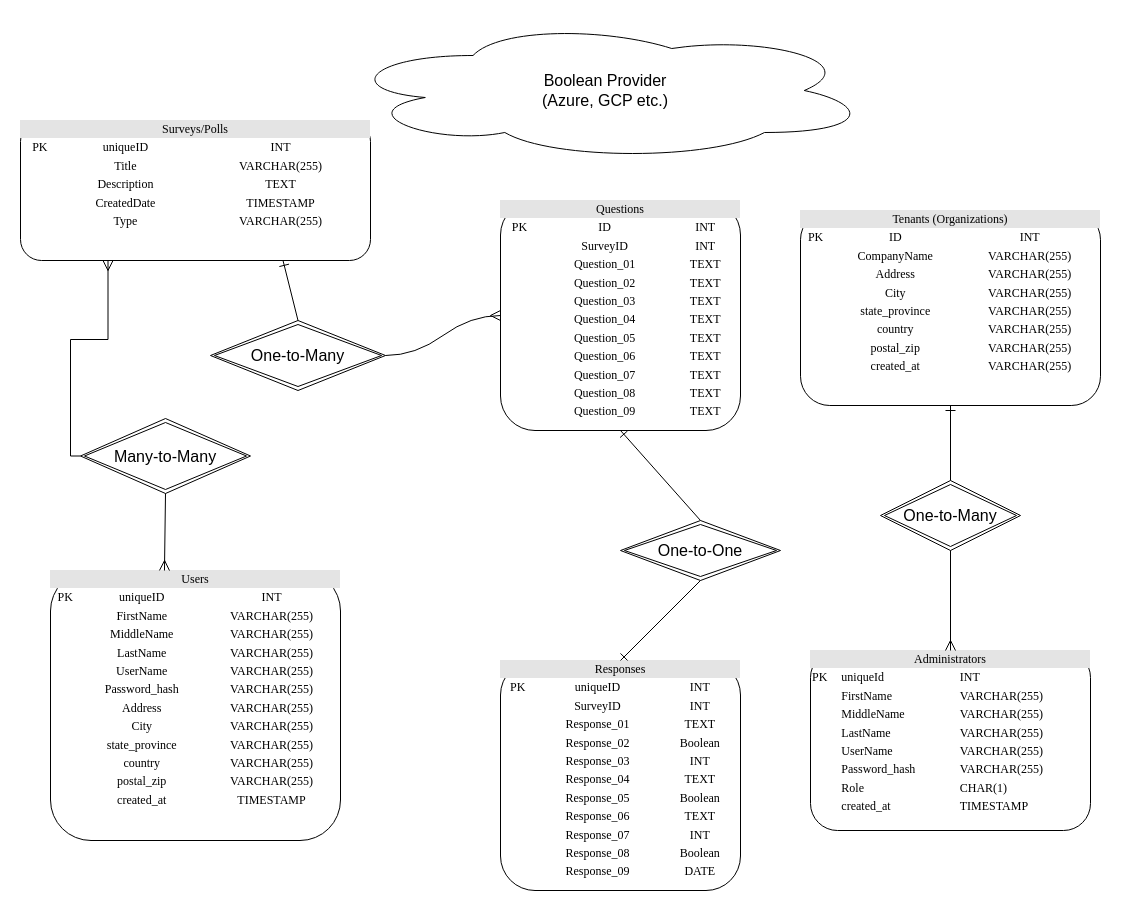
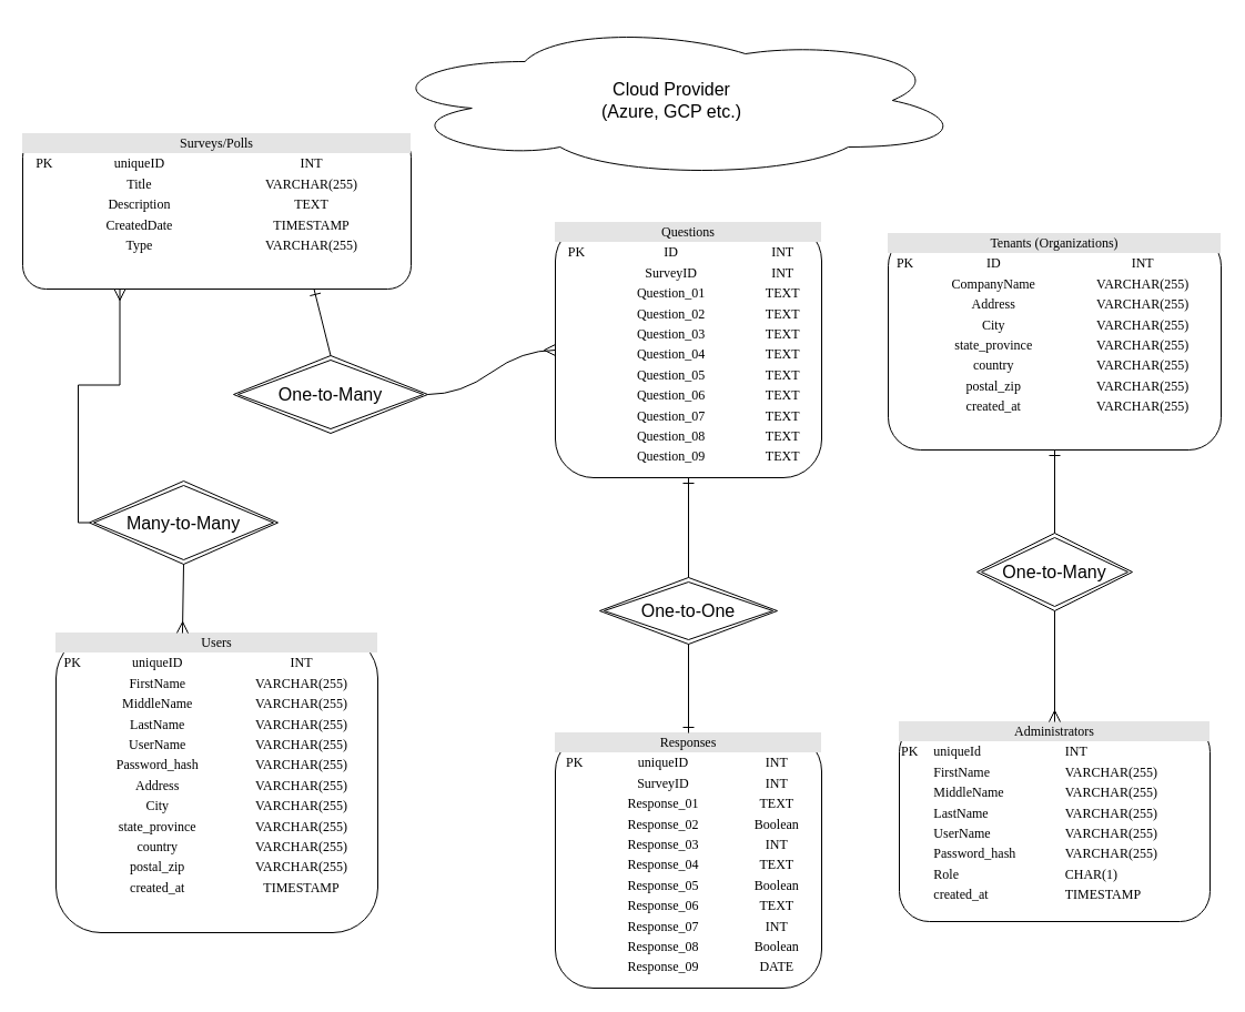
  <mxCell id="0" />
  <mxCell id="1" parent="0" />
  <mxCell id="2" value="&lt;div style=&quot;box-sizing: border-box; width: 100%; background: rgb(228, 228, 228); padding: 2px;&quot;&gt;Surveys/Polls&lt;/div&gt;&lt;table style=&quot;width: 100% ; font-size: 1em&quot; cellpadding=&quot;2&quot; cellspacing=&quot;0&quot;&gt;&lt;tbody&gt;&lt;tr&gt;&lt;td style=&quot;&quot;&gt;PK&lt;/td&gt;&lt;td&gt;uniqueID&lt;/td&gt;&lt;td&gt;INT&lt;/td&gt;&lt;/tr&gt;&lt;tr&gt;&lt;td&gt;&lt;br&gt;&lt;/td&gt;&lt;td&gt;Title&lt;/td&gt;&lt;td&gt;VARCHAR(255)&lt;/td&gt;&lt;/tr&gt;&lt;tr&gt;&lt;td&gt;&lt;br&gt;&lt;/td&gt;&lt;td&gt;Description&lt;/td&gt;&lt;td&gt;TEXT&lt;/td&gt;&lt;/tr&gt;&lt;tr&gt;&lt;td&gt;&lt;br&gt;&lt;/td&gt;&lt;td&gt;CreatedDate&lt;/td&gt;&lt;td&gt;TIMESTAMP&lt;/td&gt;&lt;/tr&gt;&lt;tr&gt;&lt;td&gt;&lt;br&gt;&lt;/td&gt;&lt;td&gt;Type&lt;/td&gt;&lt;td&gt;VARCHAR(255)&lt;/td&gt;&lt;/tr&gt;&lt;tr&gt;&lt;td&gt;&lt;br&gt;&lt;/td&gt;&lt;td&gt;&lt;br&gt;&lt;/td&gt;&lt;td&gt;&lt;br&gt;&lt;/td&gt;&lt;/tr&gt;&lt;tr&gt;&lt;td&gt;&lt;br&gt;&lt;/td&gt;&lt;td&gt;&lt;br&gt;&lt;/td&gt;&lt;td&gt;&lt;br&gt;&lt;/td&gt;&lt;/tr&gt;&lt;/tbody&gt;&lt;/table&gt;" style="verticalAlign=top;align=center;overflow=fill;html=1;rounded=1;shadow=0;comic=0;labelBackgroundColor=none;strokeWidth=1;fontFamily=Verdana;fontSize=12" parent="1" vertex="1"><mxGeometry x="20" y="120" width="350" height="140" as="geometry" /></mxCell>
  <mxCell id="3" value="&lt;div style=&quot;box-sizing: border-box; width: 100%; background: rgb(228, 228, 228); padding: 2px;&quot;&gt;Tenants (Organizations)&lt;/div&gt;&lt;table style=&quot;width: 100% ; font-size: 1em&quot; cellpadding=&quot;2&quot; cellspacing=&quot;0&quot;&gt;&lt;tbody&gt;&lt;tr&gt;&lt;td&gt;PK&lt;/td&gt;&lt;td&gt;ID&lt;/td&gt;&lt;td&gt;INT&lt;/td&gt;&lt;/tr&gt;&lt;tr&gt;&lt;td&gt;&lt;/td&gt;&lt;td&gt;CompanyName&lt;/td&gt;&lt;td&gt;VARCHAR(255)&lt;/td&gt;&lt;/tr&gt;&lt;tr&gt;&lt;td&gt;&lt;br&gt;&lt;/td&gt;&lt;td&gt;Address&lt;/td&gt;&lt;td&gt;VARCHAR(255)&lt;/td&gt;&lt;/tr&gt;&lt;tr&gt;&lt;td&gt;&lt;br&gt;&lt;/td&gt;&lt;td&gt;City&lt;/td&gt;&lt;td&gt;VARCHAR(255)&lt;/td&gt;&lt;/tr&gt;&lt;tr&gt;&lt;td&gt;&lt;br&gt;&lt;/td&gt;&lt;td&gt;state_province&lt;/td&gt;&lt;td&gt;VARCHAR(255)&lt;/td&gt;&lt;/tr&gt;&lt;tr&gt;&lt;td&gt;&lt;br&gt;&lt;/td&gt;&lt;td&gt;country&lt;/td&gt;&lt;td&gt;VARCHAR(255)&lt;/td&gt;&lt;/tr&gt;&lt;tr&gt;&lt;td&gt;&lt;br&gt;&lt;/td&gt;&lt;td&gt;postal_zip&lt;/td&gt;&lt;td&gt;VARCHAR(255)&lt;/td&gt;&lt;/tr&gt;&lt;tr&gt;&lt;td&gt;&lt;br&gt;&lt;/td&gt;&lt;td&gt;created_at&lt;/td&gt;&lt;td&gt;VARCHAR(255)&lt;/td&gt;&lt;/tr&gt;&lt;tr&gt;&lt;td&gt;&lt;br&gt;&lt;/td&gt;&lt;td&gt;&lt;br&gt;&lt;/td&gt;&lt;td&gt;&lt;br&gt;&lt;/td&gt;&lt;/tr&gt;&lt;/tbody&gt;&lt;/table&gt;" style="verticalAlign=top;align=center;overflow=fill;html=1;rounded=1;shadow=0;comic=0;labelBackgroundColor=none;strokeWidth=1;fontFamily=Verdana;fontSize=12" parent="1" vertex="1"><mxGeometry x="800" y="210" width="300" height="195" as="geometry" /></mxCell>
  <mxCell id="4" value="&lt;div style=&quot;box-sizing: border-box; width: 100%; background: rgb(228, 228, 228); padding: 2px;&quot;&gt;Users&lt;/div&gt;&lt;table style=&quot;width:100%;font-size:1em;&quot; cellpadding=&quot;2&quot; cellspacing=&quot;0&quot;&gt;&lt;tbody&gt;&lt;tr&gt;&lt;td&gt;PK&lt;/td&gt;&lt;td&gt;uniqueID&lt;/td&gt;&lt;td&gt;INT&lt;br&gt;&lt;/td&gt;&lt;/tr&gt;&lt;tr&gt;&lt;td&gt;&lt;br&gt;&lt;/td&gt;&lt;td&gt;FirstName&lt;/td&gt;&lt;td&gt;VARCHAR(255)&lt;/td&gt;&lt;/tr&gt;&lt;tr&gt;&lt;td&gt;&lt;/td&gt;&lt;td&gt;MiddleName&lt;br&gt;&lt;/td&gt;&lt;td&gt;VARCHAR(255)&lt;br&gt;&lt;/td&gt;&lt;/tr&gt;&lt;tr&gt;&lt;td&gt;&lt;br&gt;&lt;/td&gt;&lt;td&gt;LastName&lt;/td&gt;&lt;td&gt;VARCHAR(255)&lt;/td&gt;&lt;/tr&gt;&lt;tr&gt;&lt;td&gt;&lt;br&gt;&lt;/td&gt;&lt;td&gt;UserName&lt;/td&gt;&lt;td&gt;VARCHAR(255)&lt;/td&gt;&lt;/tr&gt;&lt;tr&gt;&lt;td&gt;&lt;br&gt;&lt;/td&gt;&lt;td&gt;Password_hash&lt;/td&gt;&lt;td&gt;VARCHAR(255)&lt;br&gt;&lt;/td&gt;&lt;/tr&gt;&lt;tr&gt;&lt;td&gt;&lt;br&gt;&lt;/td&gt;&lt;td&gt;Address&lt;/td&gt;&lt;td&gt;VARCHAR(255)&lt;/td&gt;&lt;/tr&gt;&lt;tr&gt;&lt;td&gt;&lt;br&gt;&lt;/td&gt;&lt;td&gt;City&lt;/td&gt;&lt;td&gt;VARCHAR(255)&lt;/td&gt;&lt;/tr&gt;&lt;tr&gt;&lt;td&gt;&lt;br&gt;&lt;/td&gt;&lt;td&gt;state_province&lt;/td&gt;&lt;td&gt;VARCHAR(255)&lt;/td&gt;&lt;/tr&gt;&lt;tr&gt;&lt;td&gt;&lt;br&gt;&lt;/td&gt;&lt;td&gt;country&lt;/td&gt;&lt;td&gt;VARCHAR(255)&lt;/td&gt;&lt;/tr&gt;&lt;tr&gt;&lt;td&gt;&lt;br&gt;&lt;/td&gt;&lt;td&gt;postal_zip&lt;/td&gt;&lt;td&gt;VARCHAR(255)&lt;/td&gt;&lt;/tr&gt;&lt;tr&gt;&lt;td&gt;&lt;br&gt;&lt;/td&gt;&lt;td&gt;created_at&lt;/td&gt;&lt;td&gt;TIMESTAMP&lt;/td&gt;&lt;/tr&gt;&lt;/tbody&gt;&lt;/table&gt;" style="verticalAlign=top;align=center;overflow=fill;html=1;rounded=1;shadow=0;comic=0;labelBackgroundColor=none;strokeWidth=1;fontFamily=Verdana;fontSize=12" parent="1" vertex="1"><mxGeometry x="50" y="570" width="290" height="270" as="geometry" /></mxCell>
  <mxCell id="5" value="&lt;div style=&quot;box-sizing: border-box ; width: 100% ; background: #e4e4e4 ; padding: 2px&quot;&gt;Questions&lt;/div&gt;&lt;table style=&quot;width: 100% ; font-size: 1em&quot; cellpadding=&quot;2&quot; cellspacing=&quot;0&quot;&gt;&lt;tbody&gt;&lt;tr&gt;&lt;td&gt;PK&lt;/td&gt;&lt;td&gt;ID&lt;/td&gt;&lt;td&gt;INT&lt;/td&gt;&lt;/tr&gt;&lt;tr&gt;&lt;td&gt;&lt;/td&gt;&lt;td&gt;SurveyID&lt;/td&gt;&lt;td&gt;INT&lt;/td&gt;&lt;/tr&gt;&lt;tr&gt;&lt;td&gt;&lt;br&gt;&lt;/td&gt;&lt;td&gt;Question_01&lt;br&gt;&lt;/td&gt;&lt;td&gt;TEXT&lt;/td&gt;&lt;/tr&gt;&lt;tr&gt;&lt;td&gt;&lt;br&gt;&lt;/td&gt;&lt;td&gt;Question_02&lt;br&gt;&lt;/td&gt;&lt;td&gt;TEXT&lt;br&gt;&lt;/td&gt;&lt;/tr&gt;&lt;tr&gt;&lt;td&gt;&lt;br&gt;&lt;/td&gt;&lt;td&gt;Question_03&lt;br&gt;&lt;/td&gt;&lt;td&gt;TEXT&lt;/td&gt;&lt;/tr&gt;&lt;tr&gt;&lt;td&gt;&lt;br&gt;&lt;/td&gt;&lt;td&gt;Question_04&lt;br&gt;&lt;/td&gt;&lt;td&gt;TEXT&lt;br&gt;&lt;/td&gt;&lt;/tr&gt;&lt;tr&gt;&lt;td&gt;&lt;br&gt;&lt;/td&gt;&lt;td&gt;Question_05&lt;br&gt;&lt;/td&gt;&lt;td&gt;TEXT&lt;br&gt;&lt;/td&gt;&lt;/tr&gt;&lt;tr&gt;&lt;td&gt;&lt;br&gt;&lt;/td&gt;&lt;td&gt;Question_06&lt;br&gt;&lt;/td&gt;&lt;td&gt;TEXT&lt;br&gt;&lt;/td&gt;&lt;/tr&gt;&lt;tr&gt;&lt;td&gt;&lt;br&gt;&lt;/td&gt;&lt;td&gt;Question_07&lt;br&gt;&lt;/td&gt;&lt;td&gt;TEXT&lt;br&gt;&lt;/td&gt;&lt;/tr&gt;&lt;tr&gt;&lt;td&gt;&lt;br&gt;&lt;/td&gt;&lt;td&gt;Question_08&lt;br&gt;&lt;/td&gt;&lt;td&gt;TEXT&lt;br&gt;&lt;/td&gt;&lt;/tr&gt;&lt;tr&gt;&lt;td&gt;&lt;br&gt;&lt;/td&gt;&lt;td&gt;Question_09&lt;br&gt;&lt;/td&gt;&lt;td&gt;TEXT&lt;br&gt;&lt;/td&gt;&lt;/tr&gt;&lt;/tbody&gt;&lt;/table&gt;" style="verticalAlign=top;align=center;overflow=fill;html=1;rounded=1;shadow=0;comic=0;labelBackgroundColor=none;strokeWidth=1;fontFamily=Verdana;fontSize=12" parent="1" vertex="1"><mxGeometry x="500" y="200" width="240" height="230" as="geometry" /></mxCell>
  <mxCell id="6" value="&lt;div style=&quot;text-align: center; box-sizing: border-box; width: 100%; background: rgb(228, 228, 228); padding: 2px;&quot;&gt;Administrators&lt;/div&gt;&lt;table style=&quot;width:100%;font-size:1em;&quot; cellpadding=&quot;2&quot; cellspacing=&quot;0&quot;&gt;&lt;tbody&gt;&lt;tr&gt;&lt;td&gt;PK&lt;/td&gt;&lt;td&gt;uniqueId&lt;/td&gt;&lt;td&gt;INT&lt;/td&gt;&lt;/tr&gt;&lt;tr&gt;&lt;td&gt;&lt;br&gt;&lt;/td&gt;&lt;td&gt;FirstName&lt;/td&gt;&lt;td&gt;VARCHAR(255)&lt;br&gt;&lt;/td&gt;&lt;/tr&gt;&lt;tr&gt;&lt;td&gt;&lt;br&gt;&lt;/td&gt;&lt;td&gt;MiddleName&lt;/td&gt;&lt;td&gt;VARCHAR(255)&lt;br&gt;&lt;/td&gt;&lt;/tr&gt;&lt;tr&gt;&lt;td&gt;&lt;br&gt;&lt;/td&gt;&lt;td&gt;LastName&lt;br&gt;&lt;/td&gt;&lt;td&gt;VARCHAR(255)&lt;/td&gt;&lt;/tr&gt;&lt;tr&gt;&lt;td&gt;&lt;br&gt;&lt;/td&gt;&lt;td&gt;UserName&lt;/td&gt;&lt;td&gt;VARCHAR(255)&lt;/td&gt;&lt;/tr&gt;&lt;tr&gt;&lt;td&gt;&lt;br&gt;&lt;/td&gt;&lt;td&gt;Password_hash&lt;/td&gt;&lt;td&gt;VARCHAR(255)&lt;/td&gt;&lt;/tr&gt;&lt;tr&gt;&lt;td&gt;&lt;br&gt;&lt;/td&gt;&lt;td&gt;Role&lt;/td&gt;&lt;td&gt;CHAR(1)&lt;/td&gt;&lt;/tr&gt;&lt;tr&gt;&lt;td&gt;&lt;br&gt;&lt;/td&gt;&lt;td&gt;created_at&lt;/td&gt;&lt;td&gt;TIMESTAMP&lt;/td&gt;&lt;/tr&gt;&lt;/tbody&gt;&lt;/table&gt;" style="verticalAlign=top;align=left;overflow=fill;html=1;rounded=1;shadow=0;comic=0;labelBackgroundColor=none;strokeWidth=1;fontFamily=Verdana;fontSize=12" parent="1" vertex="1"><mxGeometry x="810" y="650" width="280" height="180" as="geometry" /></mxCell>
- <mxCell id="7" value="Boolean Provider&lt;br&gt;(Azure, GCP etc.)" style="ellipse;shape=cloud;whiteSpace=wrap;html=1;align=center;fontSize=16;" vertex="1" parent="1"><mxGeometry x="340" y="20" width="530" height="140" as="geometry" /></mxCell>
+ <mxCell id="7" value="Cloud Provider&lt;br&gt;(Azure, GCP etc.)" style="ellipse;shape=cloud;whiteSpace=wrap;html=1;align=center;fontSize=16;" vertex="1" parent="1"><mxGeometry x="340" y="20" width="530" height="140" as="geometry" /></mxCell>
  <mxCell id="8" value="One-to-Many" style="shape=rhombus;double=1;perimeter=rhombusPerimeter;whiteSpace=wrap;html=1;align=center;fontSize=16;" vertex="1" parent="1"><mxGeometry x="880" y="480" width="140" height="70" as="geometry" /></mxCell>
  <mxCell id="9" value="One-to-Many" style="shape=rhombus;double=1;perimeter=rhombusPerimeter;whiteSpace=wrap;html=1;align=center;fontSize=16;" vertex="1" parent="1"><mxGeometry x="210" y="320" width="175" height="70" as="geometry" /></mxCell>
- <mxCell id="10" value="Many-to-Many" style="shape=rhombus;double=1;perimeter=rhombusPerimeter;whiteSpace=wrap;html=1;align=center;fontSize=16;" vertex="1" parent="1"><mxGeometry x="80" y="418" width="170" height="75" as="geometry" /></mxCell>
- <mxCell id="11" value="One-to-One" style="shape=rhombus;double=1;perimeter=rhombusPerimeter;whiteSpace=wrap;html=1;align=center;fontSize=16;" vertex="1" parent="1"><mxGeometry x="620" y="520" width="160" height="60" as="geometry" /></mxCell>
+ <mxCell id="10" value="Many-to-Many" style="shape=rhombus;double=1;perimeter=rhombusPerimeter;whiteSpace=wrap;html=1;align=center;fontSize=16;" vertex="1" parent="1"><mxGeometry x="80" y="433" width="170" height="75" as="geometry" /></mxCell>
+ <mxCell id="11" value="One-to-One" style="shape=rhombus;double=1;perimeter=rhombusPerimeter;whiteSpace=wrap;html=1;align=center;fontSize=16;" vertex="1" parent="1"><mxGeometry x="540" y="520" width="160" height="60" as="geometry" /></mxCell>
  <mxCell id="12" value="&lt;div style=&quot;box-sizing: border-box ; width: 100% ; background: #e4e4e4 ; padding: 2px&quot;&gt;Responses&lt;/div&gt;&lt;table style=&quot;width: 100% ; font-size: 1em&quot; cellpadding=&quot;2&quot; cellspacing=&quot;0&quot;&gt;&lt;tbody&gt;&lt;tr&gt;&lt;td&gt;PK&lt;/td&gt;&lt;td&gt;uniqueID&lt;/td&gt;&lt;td&gt;INT&lt;/td&gt;&lt;/tr&gt;&lt;tr&gt;&lt;td&gt;&lt;/td&gt;&lt;td&gt;SurveyID&lt;/td&gt;&lt;td&gt;INT&lt;/td&gt;&lt;/tr&gt;&lt;tr&gt;&lt;td&gt;&lt;br&gt;&lt;/td&gt;&lt;td&gt;Response_01&lt;br&gt;&lt;/td&gt;&lt;td&gt;TEXT&lt;/td&gt;&lt;/tr&gt;&lt;tr&gt;&lt;td&gt;&lt;br&gt;&lt;/td&gt;&lt;td&gt;Response_02&lt;br&gt;&lt;/td&gt;&lt;td&gt;Boolean&lt;br&gt;&lt;/td&gt;&lt;/tr&gt;&lt;tr&gt;&lt;td&gt;&lt;br&gt;&lt;/td&gt;&lt;td&gt;Response_03&lt;br&gt;&lt;/td&gt;&lt;td&gt;INT&lt;/td&gt;&lt;/tr&gt;&lt;tr&gt;&lt;td&gt;&lt;br&gt;&lt;/td&gt;&lt;td&gt;Response_04&lt;br&gt;&lt;/td&gt;&lt;td&gt;TEXT&lt;br&gt;&lt;/td&gt;&lt;/tr&gt;&lt;tr&gt;&lt;td&gt;&lt;br&gt;&lt;/td&gt;&lt;td&gt;Response_05&lt;br&gt;&lt;/td&gt;&lt;td&gt;Boolean&lt;br&gt;&lt;/td&gt;&lt;/tr&gt;&lt;tr&gt;&lt;td&gt;&lt;br&gt;&lt;/td&gt;&lt;td&gt;Response_06&lt;br&gt;&lt;/td&gt;&lt;td&gt;TEXT&lt;br&gt;&lt;/td&gt;&lt;/tr&gt;&lt;tr&gt;&lt;td&gt;&lt;br&gt;&lt;/td&gt;&lt;td&gt;Response_07&lt;br&gt;&lt;/td&gt;&lt;td&gt;INT&lt;br&gt;&lt;/td&gt;&lt;/tr&gt;&lt;tr&gt;&lt;td&gt;&lt;br&gt;&lt;/td&gt;&lt;td&gt;Response_08&lt;br&gt;&lt;/td&gt;&lt;td&gt;Boolean&lt;br&gt;&lt;/td&gt;&lt;/tr&gt;&lt;tr&gt;&lt;td&gt;&lt;br&gt;&lt;/td&gt;&lt;td&gt;Response_09&lt;br&gt;&lt;/td&gt;&lt;td&gt;DATE&lt;br&gt;&lt;/td&gt;&lt;/tr&gt;&lt;/tbody&gt;&lt;/table&gt;" style="verticalAlign=top;align=center;overflow=fill;html=1;rounded=1;shadow=0;comic=0;labelBackgroundColor=none;strokeWidth=1;fontFamily=Verdana;fontSize=12" vertex="1" parent="1"><mxGeometry x="500" y="660" width="240" height="230" as="geometry" /></mxCell>
  <mxCell id="13" value="" style="edgeStyle=entityRelationEdgeStyle;fontSize=12;html=1;endArrow=ERmany;rounded=0;startSize=8;endSize=8;curved=1;entryX=0;entryY=0.5;entryDx=0;entryDy=0;exitX=1;exitY=0.5;exitDx=0;exitDy=0;" edge="1" parent="1" source="9" target="5"><mxGeometry width="100" height="100" relative="1" as="geometry"><mxPoint x="370" y="440" as="sourcePoint" /><mxPoint x="470" y="340" as="targetPoint" /></mxGeometry></mxCell>
  <mxCell id="14" value="" style="fontSize=12;html=1;endArrow=ERone;endFill=1;rounded=0;startSize=8;endSize=8;entryX=0.5;entryY=1;entryDx=0;entryDy=0;exitX=0.5;exitY=0;exitDx=0;exitDy=0;" edge="1" parent="1" source="11" target="5"><mxGeometry width="100" height="100" relative="1" as="geometry"><mxPoint x="860" y="540" as="sourcePoint" /><mxPoint x="620" y="490" as="targetPoint" /></mxGeometry></mxCell>
  <mxCell id="15" value="" style="fontSize=12;html=1;endArrow=ERone;endFill=1;rounded=0;startSize=8;endSize=8;entryX=0.5;entryY=0;entryDx=0;entryDy=0;exitX=0.5;exitY=1;exitDx=0;exitDy=0;" edge="1" parent="1" source="11" target="12"><mxGeometry width="100" height="100" relative="1" as="geometry"><mxPoint x="680" y="600" as="sourcePoint" /><mxPoint x="730" y="680" as="targetPoint" /></mxGeometry></mxCell>
  <mxCell id="16" value="" style="fontSize=12;html=1;endArrow=ERone;endFill=1;rounded=0;startSize=8;endSize=8;entryX=0.75;entryY=1;entryDx=0;entryDy=0;exitX=0.5;exitY=0;exitDx=0;exitDy=0;" edge="1" parent="1" source="9" target="2"><mxGeometry width="100" height="100" relative="1" as="geometry"><mxPoint x="150" y="270" as="sourcePoint" /><mxPoint x="140" y="360" as="targetPoint" /></mxGeometry></mxCell>
  <mxCell id="17" value="" style="fontSize=12;html=1;endArrow=ERone;endFill=1;rounded=0;startSize=8;endSize=8;exitX=0.5;exitY=0;exitDx=0;exitDy=0;entryX=0.5;entryY=1;entryDx=0;entryDy=0;" edge="1" parent="1" source="8" target="3"><mxGeometry width="100" height="100" relative="1" as="geometry"><mxPoint x="520" y="590" as="sourcePoint" /><mxPoint x="620" y="490" as="targetPoint" /></mxGeometry></mxCell>
  <mxCell id="18" value="" style="fontSize=12;html=1;endArrow=ERmany;rounded=0;startSize=8;endSize=8;exitX=0.5;exitY=1;exitDx=0;exitDy=0;" edge="1" parent="1" source="8" target="6"><mxGeometry width="100" height="100" relative="1" as="geometry"><mxPoint x="520" y="590" as="sourcePoint" /><mxPoint x="620" y="490" as="targetPoint" /></mxGeometry></mxCell>
  <mxCell id="19" value="" style="edgeStyle=orthogonalEdgeStyle;fontSize=12;html=1;endArrow=ERmany;rounded=0;startSize=8;endSize=8;exitX=0;exitY=0.5;exitDx=0;exitDy=0;entryX=0.25;entryY=1;entryDx=0;entryDy=0;" edge="1" parent="1" source="10" target="2"><mxGeometry width="100" height="100" relative="1" as="geometry"><mxPoint x="60" y="364.75" as="sourcePoint" /><mxPoint x="160" y="264.75" as="targetPoint" /></mxGeometry></mxCell>
  <mxCell id="20" value="" style="fontSize=12;html=1;endArrow=ERmany;rounded=0;startSize=8;endSize=8;exitX=0.5;exitY=1;exitDx=0;exitDy=0;entryX=0.393;entryY=0;entryDx=0;entryDy=0;entryPerimeter=0;" edge="1" parent="1" source="10" target="4"><mxGeometry width="100" height="100" relative="1" as="geometry"><mxPoint x="260" y="540" as="sourcePoint" /><mxPoint x="360" y="440" as="targetPoint" /></mxGeometry></mxCell>
